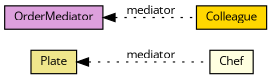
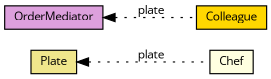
  digraph {
    fontname="Open Sans"
    rankdir=LR
    node [color=black fontname="Open Sans" fontsize=10 shape=record style=filled]
    edge [color=black dir=back fontname="Open Sans" fontsize=10 labelfontname=Helvetica labelfontsize=10 style=dotted]
    n1 [fillcolor=lightyellow height=0.2 label=Chef width=0.4]
    n2 [fillcolor=gold height=0.2 label=Colleague width=0.4]
    n3 [fillcolor=plum height=0.2 label=OrderMediator width=0.4]
    n4 [fillcolor=khaki height=0.2 label=Plate width=0.4]
-   n3 -> n2 [label=" mediator"]
-   n4 -> n1 [label=" mediator"]
+   n3 -> n2 [label=" plate"]
+   n4 -> n1 [label=" plate"]
  }
